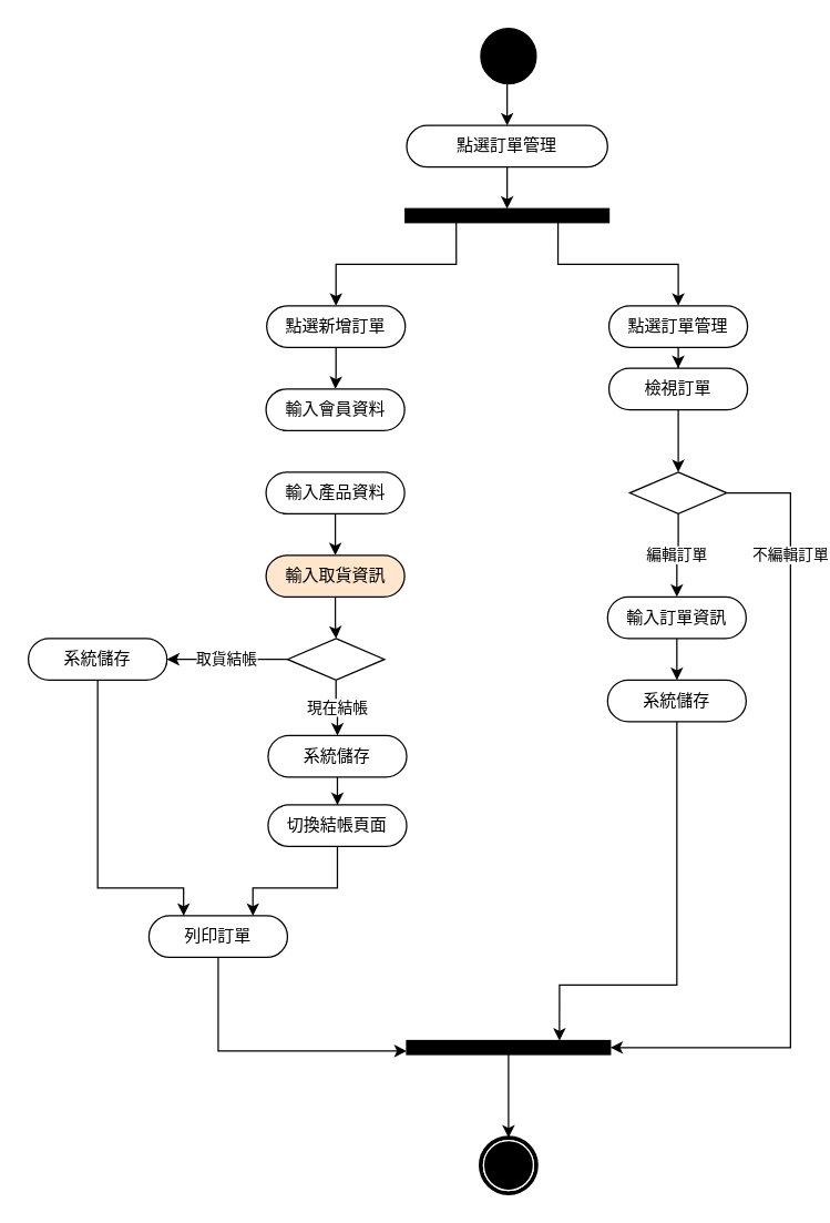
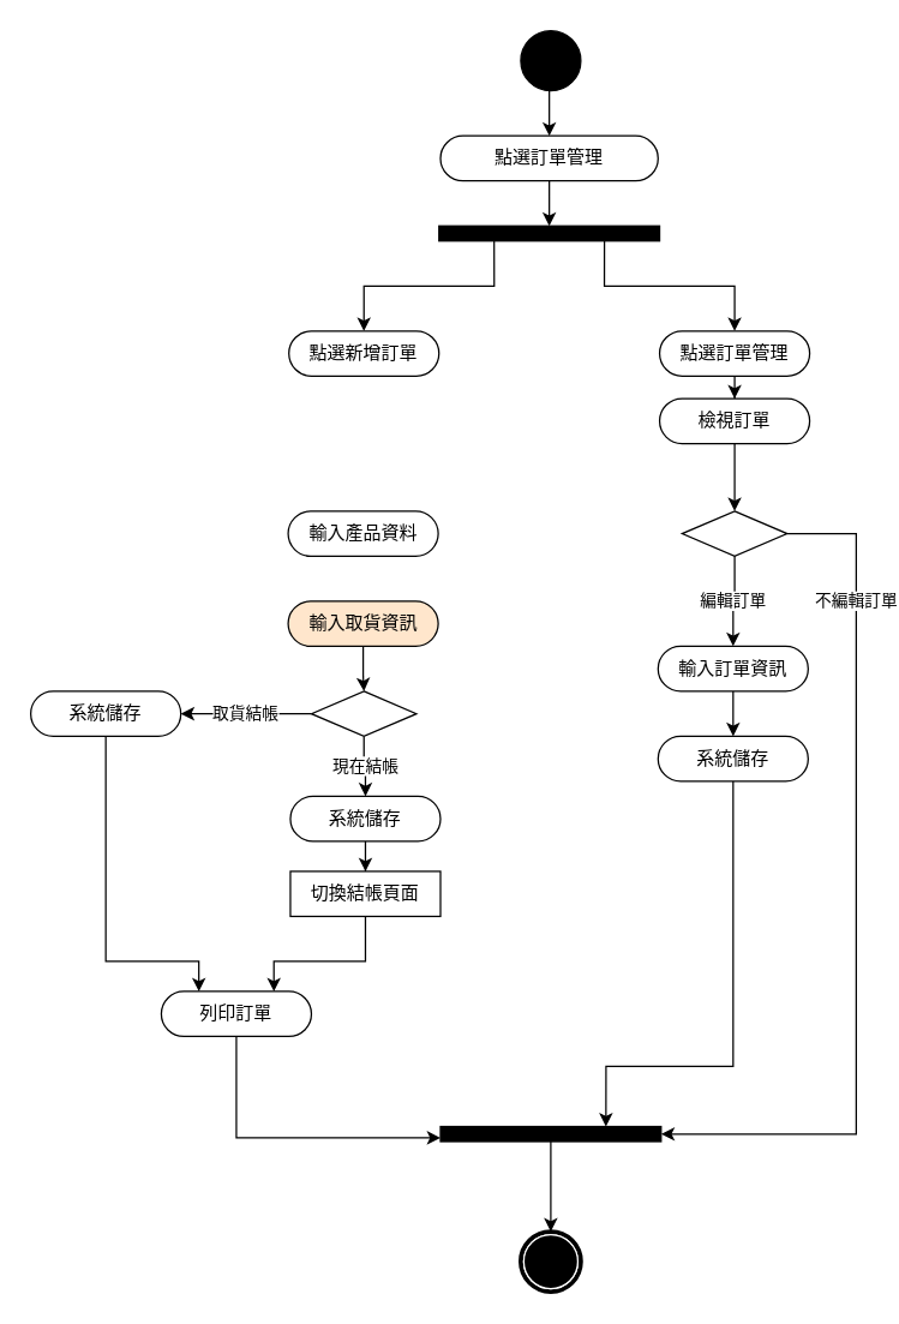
  <mxCell id="0" />
  <mxCell id="1" parent="0" />
  <mxCell id="2" style="edgeStyle=orthogonalEdgeStyle;rounded=0;orthogonalLoop=1;jettySize=auto;html=1;entryX=0.5;entryY=0;entryDx=0;entryDy=0;" parent="1" target="5" edge="1"><mxGeometry relative="1" as="geometry"><mxPoint x="365.5" y="60" as="sourcePoint" /></mxGeometry></mxCell>
  <mxCell id="3" value="" style="ellipse;whiteSpace=wrap;html=1;rounded=0;shadow=0;comic=0;labelBackgroundColor=none;strokeWidth=1;fillColor=#000000;fontFamily=Verdana;fontSize=12;align=center;" parent="1" vertex="1"><mxGeometry x="346.5" y="20" width="40" height="40" as="geometry" /></mxCell>
  <mxCell id="4" style="edgeStyle=orthogonalEdgeStyle;rounded=0;orthogonalLoop=1;jettySize=auto;html=1;entryX=0.5;entryY=0;entryDx=0;entryDy=0;" parent="1" source="5" target="8" edge="1"><mxGeometry relative="1" as="geometry" /></mxCell>
  <mxCell id="5" value="點選訂單管理" style="rounded=1;whiteSpace=wrap;html=1;shadow=0;comic=0;labelBackgroundColor=none;strokeWidth=1;fontFamily=Verdana;fontSize=12;align=center;arcSize=50;" parent="1" vertex="1"><mxGeometry x="293" y="90" width="145" height="30" as="geometry" /></mxCell>
  <mxCell id="6" style="edgeStyle=orthogonalEdgeStyle;rounded=0;orthogonalLoop=1;jettySize=auto;html=1;entryX=0.5;entryY=0;entryDx=0;entryDy=0;exitX=0.25;exitY=1;exitDx=0;exitDy=0;" parent="1" source="8" target="11" edge="1"><mxGeometry relative="1" as="geometry"><mxPoint x="390" y="180" as="sourcePoint" /></mxGeometry></mxCell>
  <mxCell id="7" style="edgeStyle=orthogonalEdgeStyle;rounded=0;orthogonalLoop=1;jettySize=auto;html=1;entryX=0.5;entryY=0;entryDx=0;entryDy=0;exitX=0.75;exitY=1;exitDx=0;exitDy=0;" parent="1" source="8" target="15" edge="1"><mxGeometry relative="1" as="geometry" /></mxCell>
  <mxCell id="8" value="" style="whiteSpace=wrap;html=1;rounded=0;shadow=0;comic=0;labelBackgroundColor=none;strokeWidth=1;fillColor=#000000;fontFamily=Verdana;fontSize=12;align=center;rotation=0;" parent="1" vertex="1"><mxGeometry x="292" y="150" width="147" height="10" as="geometry" /></mxCell>
  <mxCell id="9" value="" style="shape=mxgraph.bpmn.shape;html=1;verticalLabelPosition=bottom;labelBackgroundColor=#ffffff;verticalAlign=top;perimeter=ellipsePerimeter;outline=end;symbol=terminate;rounded=0;shadow=0;comic=0;strokeWidth=1;fontFamily=Verdana;fontSize=12;align=center;" parent="1" vertex="1"><mxGeometry x="346.5" y="820" width="40" height="40" as="geometry" /></mxCell>
- <mxCell id="10" value="" style="edgeStyle=orthogonalEdgeStyle;rounded=0;orthogonalLoop=1;jettySize=auto;html=1;" parent="1" source="11" target="13" edge="1"><mxGeometry relative="1" as="geometry" /></mxCell>
  <mxCell id="11" value="點選新增訂單" style="rounded=1;whiteSpace=wrap;html=1;shadow=0;comic=0;labelBackgroundColor=none;strokeWidth=1;fontFamily=Verdana;fontSize=12;align=center;arcSize=50;" parent="1" vertex="1"><mxGeometry x="192" y="220" width="100" height="30" as="geometry" /></mxCell>
  <mxCell id="12" style="edgeStyle=orthogonalEdgeStyle;rounded=0;orthogonalLoop=1;jettySize=auto;html=1;entryX=0.75;entryY=0;entryDx=0;entryDy=0;exitX=0.5;exitY=1;exitDx=0;exitDy=0;" parent="1" source="40" target="21" edge="1"><mxGeometry relative="1" as="geometry"><mxPoint x="241.5" y="580" as="sourcePoint" /><Array as="points"><mxPoint x="243" y="640" /><mxPoint x="182" y="640" /></Array></mxGeometry></mxCell>
- <mxCell id="13" value="輸入會員資料" style="rounded=1;whiteSpace=wrap;html=1;shadow=0;comic=0;labelBackgroundColor=none;strokeWidth=1;fontFamily=Verdana;fontSize=12;align=center;arcSize=50;" parent="1" vertex="1"><mxGeometry x="191.5" y="280" width="100" height="30" as="geometry" /></mxCell>
  <mxCell id="14" value="" style="edgeStyle=orthogonalEdgeStyle;rounded=0;orthogonalLoop=1;jettySize=auto;html=1;" parent="1" source="15" target="17" edge="1"><mxGeometry relative="1" as="geometry" /></mxCell>
  <mxCell id="15" value="點選訂單管理" style="rounded=1;whiteSpace=wrap;html=1;shadow=0;comic=0;labelBackgroundColor=none;strokeWidth=1;fontFamily=Verdana;fontSize=12;align=center;arcSize=50;" parent="1" vertex="1"><mxGeometry x="439" y="220" width="100" height="30" as="geometry" /></mxCell>
  <mxCell id="16" style="edgeStyle=orthogonalEdgeStyle;rounded=0;orthogonalLoop=1;jettySize=auto;html=1;entryX=0.5;entryY=0;entryDx=0;entryDy=0;" parent="1" source="17" target="34" edge="1"><mxGeometry relative="1" as="geometry" /></mxCell>
  <mxCell id="17" value="檢視訂單" style="rounded=1;whiteSpace=wrap;html=1;shadow=0;comic=0;labelBackgroundColor=none;strokeWidth=1;fontFamily=Verdana;fontSize=12;align=center;arcSize=50;" parent="1" vertex="1"><mxGeometry x="439" y="265" width="100" height="30" as="geometry" /></mxCell>
  <mxCell id="18" style="edgeStyle=orthogonalEdgeStyle;rounded=0;orthogonalLoop=1;jettySize=auto;html=1;entryX=0.5;entryY=0;entryDx=0;entryDy=0;" parent="1" source="19" target="9" edge="1"><mxGeometry relative="1" as="geometry"><mxPoint x="420" y="790" as="targetPoint" /></mxGeometry></mxCell>
  <mxCell id="19" value="" style="whiteSpace=wrap;html=1;rounded=0;shadow=0;comic=0;labelBackgroundColor=none;strokeWidth=1;fillColor=#000000;fontFamily=Verdana;fontSize=12;align=center;rotation=0;" parent="1" vertex="1"><mxGeometry x="293" y="750" width="147" height="10" as="geometry" /></mxCell>
  <mxCell id="20" style="edgeStyle=orthogonalEdgeStyle;rounded=0;orthogonalLoop=1;jettySize=auto;html=1;entryX=0;entryY=0.75;entryDx=0;entryDy=0;exitX=0.5;exitY=1;exitDx=0;exitDy=0;" parent="1" source="21" target="19" edge="1"><mxGeometry relative="1" as="geometry"><Array as="points"><mxPoint x="157" y="758" /></Array></mxGeometry></mxCell>
  <mxCell id="21" value="列印訂單" style="rounded=1;whiteSpace=wrap;html=1;shadow=0;comic=0;labelBackgroundColor=none;strokeWidth=1;fontFamily=Verdana;fontSize=12;align=center;arcSize=50;" parent="1" vertex="1"><mxGeometry x="107" y="660" width="100" height="30" as="geometry" /></mxCell>
- <mxCell id="22" style="edgeStyle=orthogonalEdgeStyle;rounded=0;orthogonalLoop=1;jettySize=auto;html=1;entryX=0.5;entryY=0;entryDx=0;entryDy=0;" parent="1" source="23" target="25" edge="1"><mxGeometry relative="1" as="geometry" /></mxCell>
  <mxCell id="23" value="輸入產品資料" style="rounded=1;whiteSpace=wrap;html=1;shadow=0;comic=0;labelBackgroundColor=none;strokeWidth=1;fontFamily=Verdana;fontSize=12;align=center;arcSize=50;" parent="1" vertex="1"><mxGeometry x="191.5" y="340" width="100" height="30" as="geometry" /></mxCell>
  <mxCell id="24" style="edgeStyle=orthogonalEdgeStyle;rounded=0;orthogonalLoop=1;jettySize=auto;html=1;entryX=0.5;entryY=0;entryDx=0;entryDy=0;" parent="1" source="25" target="28" edge="1"><mxGeometry relative="1" as="geometry" /></mxCell>
  <mxCell id="25" value="輸入取貨資訊" style="rounded=1;whiteSpace=wrap;html=1;shadow=0;comic=0;labelBackgroundColor=none;strokeWidth=1;fontFamily=Verdana;fontSize=12;align=center;arcSize=50;fillColor=#ffe6cc;" parent="1" vertex="1"><mxGeometry x="191.5" y="400" width="100" height="30" as="geometry" /></mxCell>
  <mxCell id="26" value="取貨結帳" style="edgeStyle=orthogonalEdgeStyle;rounded=0;orthogonalLoop=1;jettySize=auto;html=1;entryX=1;entryY=0.5;entryDx=0;entryDy=0;" parent="1" source="28" target="30" edge="1"><mxGeometry relative="1" as="geometry"><mxPoint x="110" y="470" as="targetPoint" /></mxGeometry></mxCell>
  <mxCell id="27" value="現在結帳" style="edgeStyle=orthogonalEdgeStyle;rounded=0;orthogonalLoop=1;jettySize=auto;html=1;" parent="1" source="28" target="39" edge="1"><mxGeometry relative="1" as="geometry"><mxPoint x="241.5" y="550" as="targetPoint" /></mxGeometry></mxCell>
  <mxCell id="28" value="" style="rhombus;whiteSpace=wrap;html=1;" parent="1" vertex="1"><mxGeometry x="207" y="460" width="70" height="30" as="geometry" /></mxCell>
  <mxCell id="29" style="edgeStyle=orthogonalEdgeStyle;rounded=0;orthogonalLoop=1;jettySize=auto;html=1;entryX=0.25;entryY=0;entryDx=0;entryDy=0;" parent="1" source="30" target="21" edge="1"><mxGeometry relative="1" as="geometry"><Array as="points"><mxPoint x="70" y="640" /><mxPoint x="132" y="640" /></Array></mxGeometry></mxCell>
  <mxCell id="30" value="系統儲存" style="rounded=1;whiteSpace=wrap;html=1;shadow=0;comic=0;labelBackgroundColor=none;strokeWidth=1;fontFamily=Verdana;fontSize=12;align=center;arcSize=50;" parent="1" vertex="1"><mxGeometry x="20" y="460" width="100" height="30" as="geometry" /></mxCell>
  <mxCell id="31" style="edgeStyle=orthogonalEdgeStyle;rounded=0;orthogonalLoop=1;jettySize=auto;html=1;entryX=0.5;entryY=0;entryDx=0;entryDy=0;" parent="1" source="32" target="37" edge="1"><mxGeometry relative="1" as="geometry" /></mxCell>
  <mxCell id="32" value="輸入訂單資訊" style="rounded=1;whiteSpace=wrap;html=1;shadow=0;comic=0;labelBackgroundColor=none;strokeWidth=1;fontFamily=Verdana;fontSize=12;align=center;arcSize=50;" parent="1" vertex="1"><mxGeometry x="438" y="430" width="100" height="30" as="geometry" /></mxCell>
  <mxCell id="33" value="不編輯訂單" style="edgeStyle=orthogonalEdgeStyle;rounded=0;orthogonalLoop=1;jettySize=auto;html=1;entryX=1;entryY=0.5;entryDx=0;entryDy=0;" parent="1" source="34" target="19" edge="1"><mxGeometry x="-0.684" relative="1" as="geometry"><Array as="points"><mxPoint x="570" y="355" /><mxPoint x="570" y="755" /></Array><mxPoint as="offset" /></mxGeometry></mxCell>
  <mxCell id="34" value="" style="rhombus;whiteSpace=wrap;html=1;" parent="1" vertex="1"><mxGeometry x="454" y="340" width="70" height="30" as="geometry" /></mxCell>
  <mxCell id="35" value="編輯訂單" style="edgeStyle=orthogonalEdgeStyle;rounded=0;orthogonalLoop=1;jettySize=auto;html=1;entryX=0.5;entryY=0;entryDx=0;entryDy=0;exitX=0.5;exitY=1;exitDx=0;exitDy=0;" parent="1" source="34" target="32" edge="1"><mxGeometry relative="1" as="geometry"><mxPoint x="253" y="560" as="targetPoint" /><mxPoint x="252" y="500" as="sourcePoint" /></mxGeometry></mxCell>
  <mxCell id="36" style="edgeStyle=orthogonalEdgeStyle;rounded=0;orthogonalLoop=1;jettySize=auto;html=1;entryX=0.75;entryY=0;entryDx=0;entryDy=0;" parent="1" source="37" target="19" edge="1"><mxGeometry relative="1" as="geometry"><Array as="points"><mxPoint x="488" y="710" /><mxPoint x="403" y="710" /></Array></mxGeometry></mxCell>
  <mxCell id="37" value="系統儲存" style="rounded=1;whiteSpace=wrap;html=1;shadow=0;comic=0;labelBackgroundColor=none;strokeWidth=1;fontFamily=Verdana;fontSize=12;align=center;arcSize=50;" parent="1" vertex="1"><mxGeometry x="438" y="490" width="100" height="30" as="geometry" /></mxCell>
  <mxCell id="38" style="edgeStyle=orthogonalEdgeStyle;rounded=0;orthogonalLoop=1;jettySize=auto;html=1;entryX=0.5;entryY=0;entryDx=0;entryDy=0;" edge="1" parent="1" source="39" target="40"><mxGeometry relative="1" as="geometry" /></mxCell>
  <mxCell id="39" value="系統儲存" style="rounded=1;whiteSpace=wrap;html=1;shadow=0;comic=0;labelBackgroundColor=none;strokeWidth=1;fontFamily=Verdana;fontSize=12;align=center;arcSize=50;" vertex="1" parent="1"><mxGeometry x="193" y="530" width="100" height="30" as="geometry" /></mxCell>
- <mxCell id="40" value="切換結帳頁面" style="rounded=1;whiteSpace=wrap;html=1;shadow=0;comic=0;labelBackgroundColor=none;strokeWidth=1;fontFamily=Verdana;fontSize=12;align=center;arcSize=50;" vertex="1" parent="1"><mxGeometry x="193" y="580" width="100" height="30" as="geometry" /></mxCell>
+ <mxCell id="40" value="切換結帳頁面" style="whiteSpace=wrap;html=1;shadow=0;comic=0;labelBackgroundColor=none;strokeWidth=1;fontFamily=Verdana;fontSize=12;align=center;arcSize=50;rounded=0;" vertex="1" parent="1"><mxGeometry x="193" y="580" width="100" height="30" as="geometry" /></mxCell>
